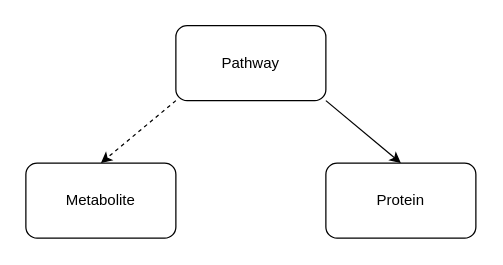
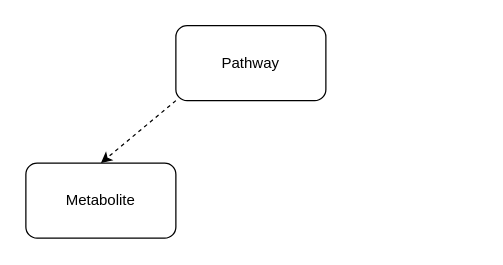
  <mxCell id="0" />
  <mxCell id="1" parent="0" />
- <mxCell id="2" style="rounded=0;orthogonalLoop=1;jettySize=auto;html=1;exitX=1;exitY=1;exitDx=0;exitDy=0;entryX=0.5;entryY=0;entryDx=0;entryDy=0;" edge="1" parent="1" source="4" target="5"><mxGeometry relative="1" as="geometry" /></mxCell>
  <mxCell id="3" style="edgeStyle=none;rounded=0;orthogonalLoop=1;jettySize=auto;html=1;exitX=0;exitY=1;exitDx=0;exitDy=0;entryX=0.5;entryY=0;entryDx=0;entryDy=0;dashed=1;" edge="1" parent="1" source="4" target="6"><mxGeometry relative="1" as="geometry" /></mxCell>
  <mxCell id="4" value="Pathway" style="rounded=1;whiteSpace=wrap;html=1;" vertex="1" parent="1"><mxGeometry x="140" y="20" width="120" height="60" as="geometry" /></mxCell>
- <mxCell id="5" value="Protein" style="rounded=1;whiteSpace=wrap;html=1;" vertex="1" parent="1"><mxGeometry x="260" y="130" width="120" height="60" as="geometry" /></mxCell>
  <mxCell id="6" value="Metabolite" style="rounded=1;whiteSpace=wrap;html=1;" vertex="1" parent="1"><mxGeometry x="20" y="130" width="120" height="60" as="geometry" /></mxCell>
